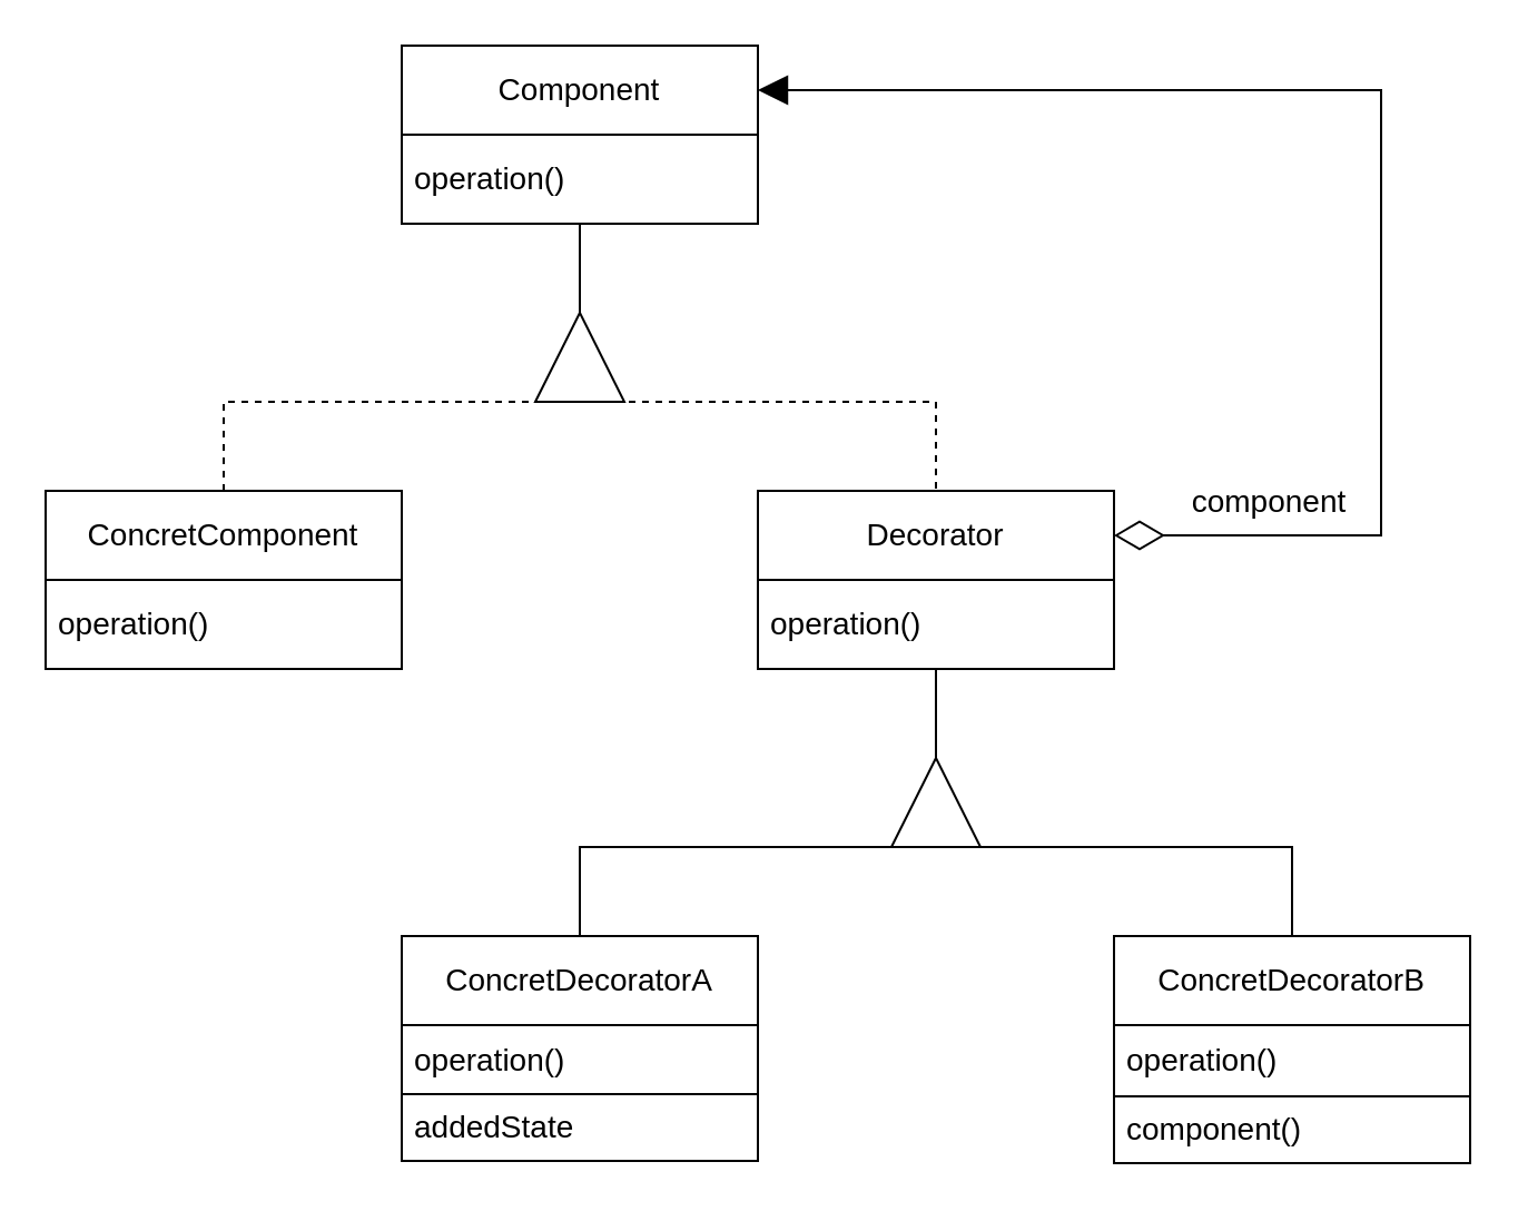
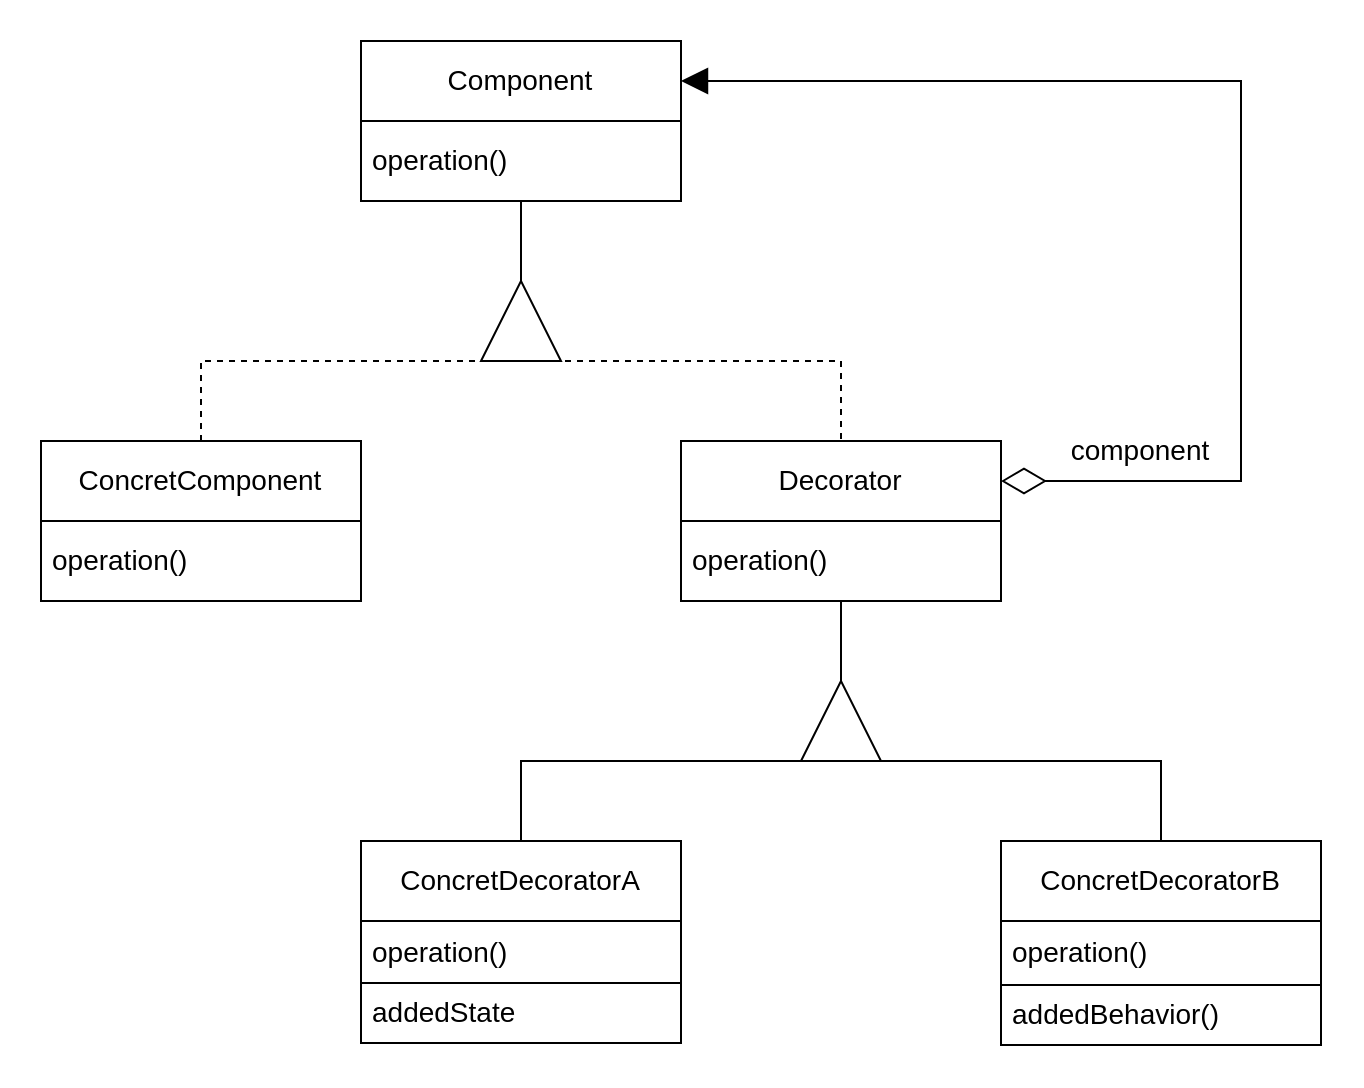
  <mxCell id="0" />
  <mxCell id="1" parent="0" />
  <mxCell id="2" value="Component" style="swimlane;fontStyle=0;childLayout=stackLayout;horizontal=1;startSize=40;horizontalStack=0;resizeParent=1;resizeParentMax=0;resizeLast=0;collapsible=1;marginBottom=0;whiteSpace=wrap;html=1;fontSize=14;" parent="1" vertex="1"><mxGeometry x="180" y="20" width="160" height="80" as="geometry" /></mxCell>
  <mxCell id="3" value="operation()" style="text;strokeColor=none;fillColor=none;align=left;verticalAlign=middle;spacingLeft=4;spacingRight=4;overflow=hidden;points=[[0,0.5],[1,0.5]];portConstraint=eastwest;rotatable=0;whiteSpace=wrap;html=1;fontSize=14;" parent="2" vertex="1"><mxGeometry y="40" width="160" height="40" as="geometry" /></mxCell>
  <mxCell id="4" value="ConcretComponent" style="swimlane;fontStyle=0;childLayout=stackLayout;horizontal=1;startSize=40;horizontalStack=0;resizeParent=1;resizeParentMax=0;resizeLast=0;collapsible=1;marginBottom=0;whiteSpace=wrap;html=1;fontSize=14;" parent="1" vertex="1"><mxGeometry x="20" y="220" width="160" height="80" as="geometry" /></mxCell>
  <mxCell id="5" value="operation()" style="text;strokeColor=none;fillColor=none;align=left;verticalAlign=middle;spacingLeft=4;spacingRight=4;overflow=hidden;points=[[0,0.5],[1,0.5]];portConstraint=eastwest;rotatable=0;whiteSpace=wrap;html=1;fontSize=14;" parent="4" vertex="1"><mxGeometry y="40" width="160" height="40" as="geometry" /></mxCell>
  <mxCell id="6" value="Decorator" style="swimlane;fontStyle=0;childLayout=stackLayout;horizontal=1;startSize=40;horizontalStack=0;resizeParent=1;resizeParentMax=0;resizeLast=0;collapsible=1;marginBottom=0;whiteSpace=wrap;html=1;fontSize=14;" parent="1" vertex="1"><mxGeometry x="340" y="220" width="160" height="80" as="geometry" /></mxCell>
  <mxCell id="7" value="operation()" style="text;strokeColor=none;fillColor=none;align=left;verticalAlign=middle;spacingLeft=4;spacingRight=4;overflow=hidden;points=[[0,0.5],[1,0.5]];portConstraint=eastwest;rotatable=0;whiteSpace=wrap;html=1;fontSize=14;" parent="6" vertex="1"><mxGeometry y="40" width="160" height="40" as="geometry" /></mxCell>
  <mxCell id="8" value="" style="endArrow=none;html=1;fontSize=14;exitX=0.5;exitY=0;exitDx=0;exitDy=0;entryX=0.5;entryY=0;entryDx=0;entryDy=0;rounded=0;dashed=1;" parent="1" source="4" target="6" edge="1"><mxGeometry width="50" height="50" relative="1" as="geometry"><mxPoint x="300" y="370" as="sourcePoint" /><mxPoint x="350" y="320" as="targetPoint" /><Array as="points"><mxPoint x="100" y="180" /><mxPoint x="420" y="180" /></Array></mxGeometry></mxCell>
  <mxCell id="9" value="" style="triangle;whiteSpace=wrap;html=1;fontSize=14;rotation=-90;" parent="1" vertex="1"><mxGeometry x="240" y="140" width="40" height="40" as="geometry" /></mxCell>
  <mxCell id="10" value="" style="endArrow=none;html=1;rounded=0;fontSize=14;exitX=1;exitY=0.5;exitDx=0;exitDy=0;" parent="1" source="9" edge="1"><mxGeometry width="50" height="50" relative="1" as="geometry"><mxPoint x="220" y="370" as="sourcePoint" /><mxPoint x="260" y="100" as="targetPoint" /></mxGeometry></mxCell>
  <mxCell id="11" value="" style="endArrow=block;html=1;rounded=0;fontSize=14;entryX=1;entryY=0.25;entryDx=0;entryDy=0;exitX=1;exitY=0.25;exitDx=0;exitDy=0;startArrow=diamondThin;startFill=0;endSize=11;startSize=20;endFill=1;" parent="1" source="6" target="2" edge="1"><mxGeometry width="50" height="50" relative="1" as="geometry"><mxPoint x="610" y="310" as="sourcePoint" /><mxPoint x="660" y="260" as="targetPoint" /><Array as="points"><mxPoint x="620" y="240" /><mxPoint x="620" y="40" /></Array></mxGeometry></mxCell>
  <mxCell id="12" value="component" style="text;html=1;strokeColor=none;fillColor=none;align=center;verticalAlign=middle;whiteSpace=wrap;rounded=0;fontSize=14;" parent="1" vertex="1"><mxGeometry x="540" y="210" width="60" height="30" as="geometry" /></mxCell>
  <mxCell id="13" value="" style="endArrow=none;html=1;fontSize=14;exitX=0.5;exitY=0;exitDx=0;exitDy=0;entryX=0.5;entryY=0;entryDx=0;entryDy=0;rounded=0;" parent="1" edge="1"><mxGeometry width="50" height="50" relative="1" as="geometry"><mxPoint x="260" y="420" as="sourcePoint" /><mxPoint x="580" y="420" as="targetPoint" /><Array as="points"><mxPoint x="260" y="380" /><mxPoint x="580" y="380" /></Array></mxGeometry></mxCell>
  <mxCell id="14" value="" style="triangle;whiteSpace=wrap;html=1;fontSize=14;rotation=-90;" parent="1" vertex="1"><mxGeometry x="400" y="340" width="40" height="40" as="geometry" /></mxCell>
  <mxCell id="15" value="" style="endArrow=none;html=1;rounded=0;fontSize=14;exitX=1;exitY=0.5;exitDx=0;exitDy=0;entryX=0.5;entryY=1.008;entryDx=0;entryDy=0;entryPerimeter=0;" parent="1" source="14" target="7" edge="1"><mxGeometry width="50" height="50" relative="1" as="geometry"><mxPoint x="380" y="590" as="sourcePoint" /><mxPoint x="420" y="320" as="targetPoint" /></mxGeometry></mxCell>
  <mxCell id="16" value="ConcretDecoratorA" style="swimlane;fontStyle=0;childLayout=stackLayout;horizontal=1;startSize=40;horizontalStack=0;resizeParent=1;resizeParentMax=0;resizeLast=0;collapsible=1;marginBottom=0;whiteSpace=wrap;html=1;fontSize=14;" parent="1" vertex="1"><mxGeometry x="180" y="420" width="160" height="101" as="geometry" /></mxCell>
  <mxCell id="17" value="operation()" style="text;strokeColor=default;fillColor=none;align=left;verticalAlign=middle;spacingLeft=4;spacingRight=4;overflow=hidden;points=[[0,0.5],[1,0.5]];portConstraint=eastwest;rotatable=0;whiteSpace=wrap;html=1;fontSize=14;" parent="16" vertex="1"><mxGeometry y="40" width="160" height="31" as="geometry" /></mxCell>
  <mxCell id="18" value="addedState" style="text;strokeColor=none;fillColor=none;align=left;verticalAlign=middle;spacingLeft=4;spacingRight=4;overflow=hidden;points=[[0,0.5],[1,0.5]];portConstraint=eastwest;rotatable=0;whiteSpace=wrap;html=1;fontSize=14;" parent="16" vertex="1"><mxGeometry y="71" width="160" height="30" as="geometry" /></mxCell>
  <mxCell id="19" value="ConcretDecoratorB" style="swimlane;fontStyle=0;childLayout=stackLayout;horizontal=1;startSize=40;horizontalStack=0;resizeParent=1;resizeParentMax=0;resizeLast=0;collapsible=1;marginBottom=0;whiteSpace=wrap;html=1;fontSize=14;" parent="1" vertex="1"><mxGeometry x="500" y="420" width="160" height="102" as="geometry" /></mxCell>
  <mxCell id="20" value="operation()" style="text;strokeColor=none;fillColor=none;align=left;verticalAlign=middle;spacingLeft=4;spacingRight=4;overflow=hidden;points=[[0,0.5],[1,0.5]];portConstraint=eastwest;rotatable=0;whiteSpace=wrap;html=1;fontSize=14;" parent="19" vertex="1"><mxGeometry y="40" width="160" height="32" as="geometry" /></mxCell>
- <mxCell id="21" value="component()" style="text;strokeColor=default;fillColor=none;align=left;verticalAlign=middle;spacingLeft=4;spacingRight=4;overflow=hidden;points=[[0,0.5],[1,0.5]];portConstraint=eastwest;rotatable=0;whiteSpace=wrap;html=1;fontSize=14;" vertex="1" parent="19"><mxGeometry y="72" width="160" height="30" as="geometry" /></mxCell>
+ <mxCell id="21" value="addedBehavior()" style="text;strokeColor=default;fillColor=none;align=left;verticalAlign=middle;spacingLeft=4;spacingRight=4;overflow=hidden;points=[[0,0.5],[1,0.5]];portConstraint=eastwest;rotatable=0;whiteSpace=wrap;html=1;fontSize=14;" vertex="1" parent="19"><mxGeometry y="72" width="160" height="30" as="geometry" /></mxCell>
